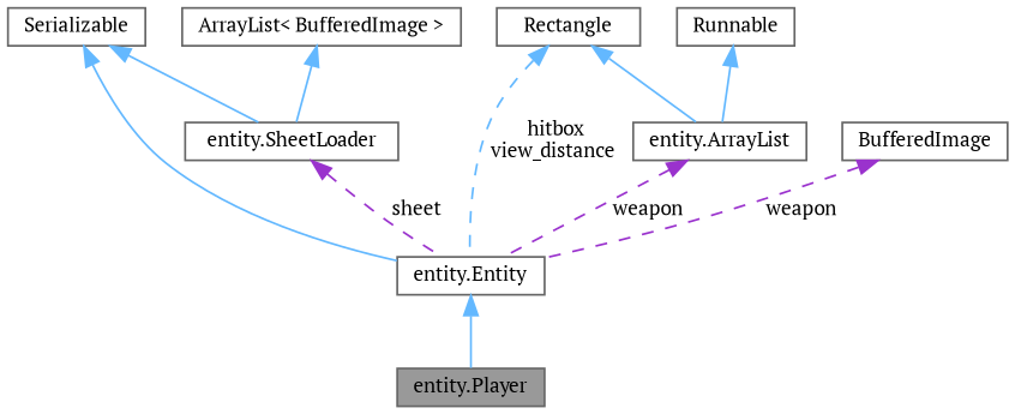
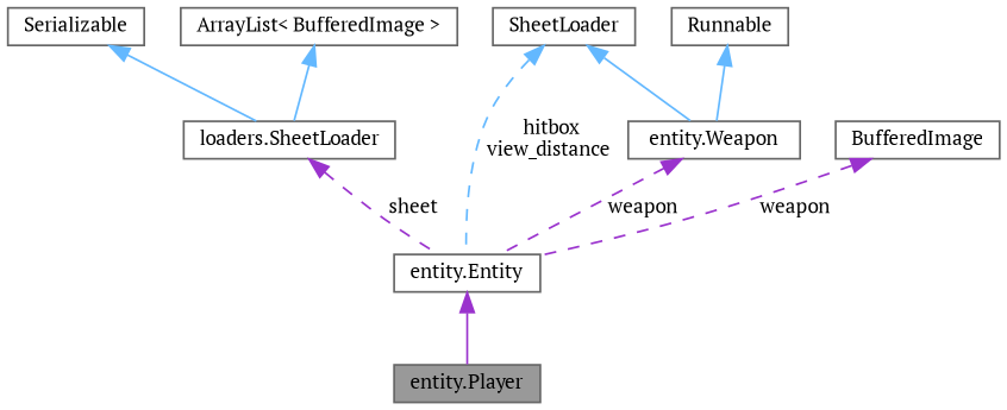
  digraph {
    fontname="PT Serif"
    node [color=gray40 fillcolor=white fontname="PT Serif" fontsize=10 shape=box style=filled]
    edge [color=steelblue1 dir=back fontname="PT Serif" fontsize=10 labelfontname=Helvetica labelfontsize=10 style=solid]
    n1 [fillcolor=grey60 fontcolor=black height=0.2 label="entity.Player" width=0.4]
    n2 [height=0.2 label="entity.Entity" width=0.4]
    n3 [height=0.2 label=Serializable width=0.4]
-   n4 [height=0.2 label="entity.SheetLoader" width=0.4]
-   n5 [height=0.2 label="entity.ArrayList" width=0.4]
-   n6 [height=0.2 label=Rectangle width=0.4]
+   n4 [height=0.2 label="loaders.SheetLoader" width=0.4]
+   n5 [height=0.2 label="entity.Weapon" width=0.4]
+   n6 [height=0.2 label=SheetLoader width=0.4]
    n7 [height=0.2 label="ArrayList\< BufferedImage \>" width=0.4]
    n8 [height=0.2 label=BufferedImage width=0.4]
    n9 [height=0.2 label=Runnable width=0.4]
-   n2 -> n1
-   n3 -> n2
+   n2 -> n1 [color=darkorchid3]
    n3 -> n4
    n4 -> n2 [color=darkorchid3 label=" sheet" style=dashed]
    n5 -> n2 [color=darkorchid3 label=" weapon" style=dashed]
    n6 -> n2 [label=" hitbox\nview_distance" style=dashed]
    n6 -> n5
    n7 -> n4
    n8 -> n2 [color=darkorchid3 label=" weapon" style=dashed]
    n9 -> n5
  }
